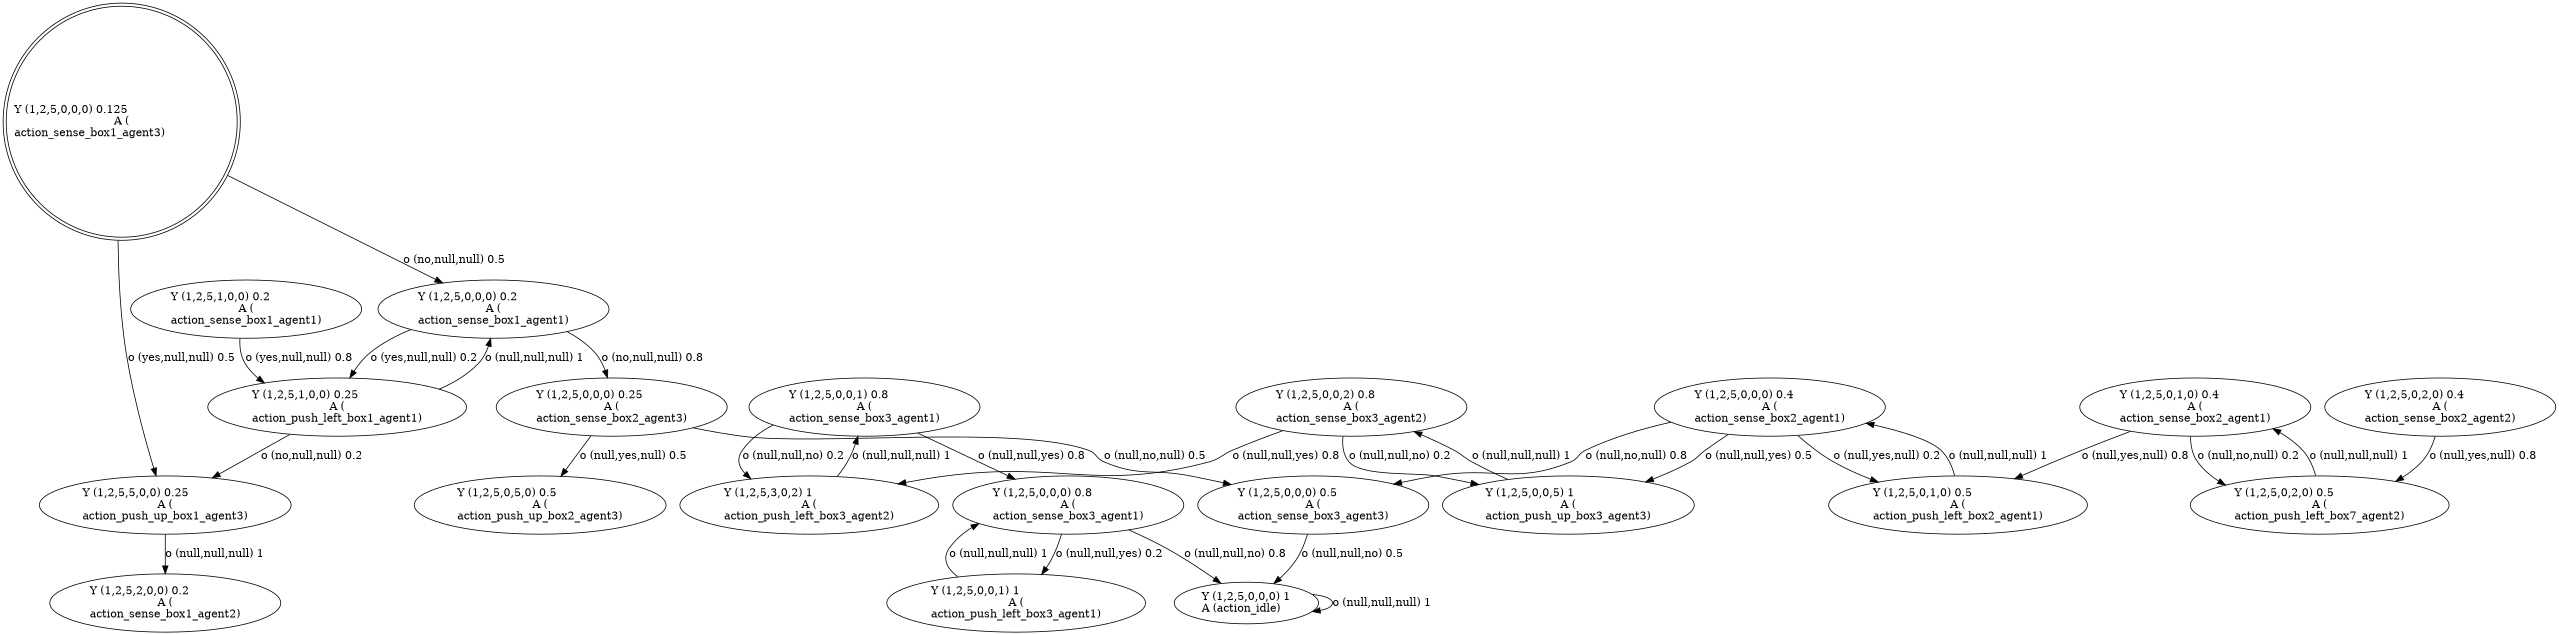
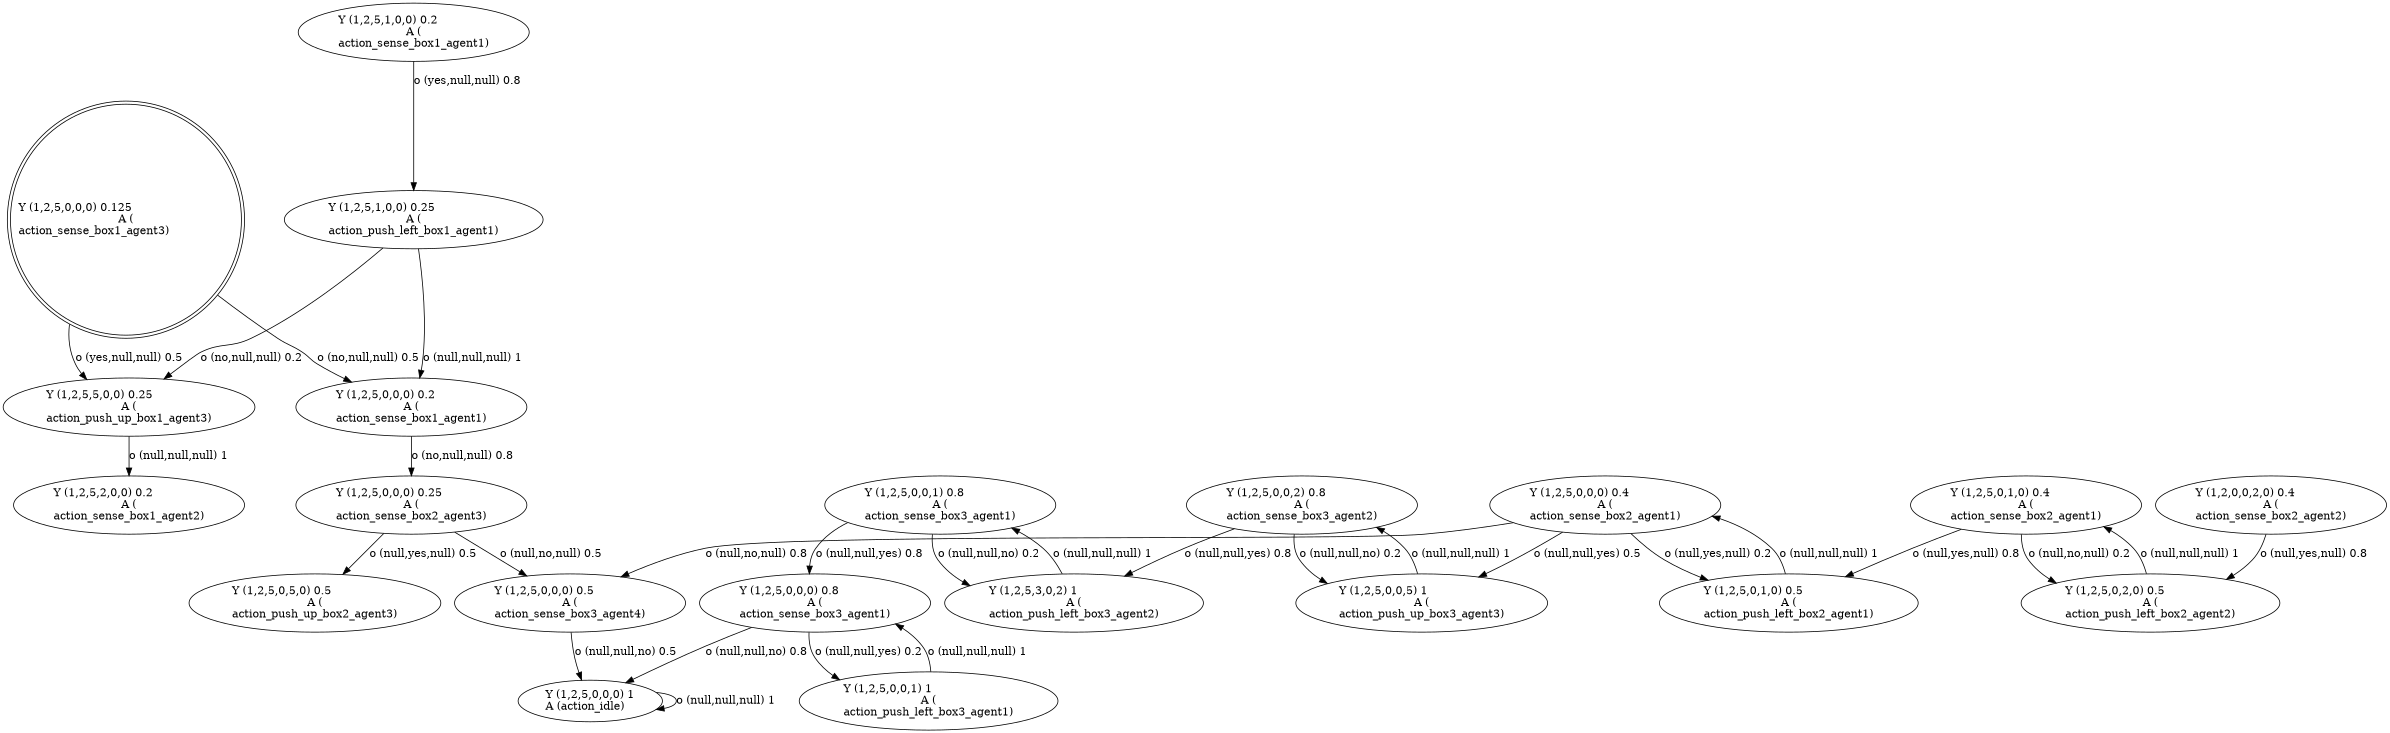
  digraph {
    n1 [label="Y (1,2,5,0,0,0) 0.125\lA (\naction_sense_box1_agent3)\l" labeljust=l shape=doublecircle]
    n2 [label="Y (1,2,5,5,0,0) 0.25\lA (\naction_push_up_box1_agent3)\l"]
    n3 [label="Y (1,2,5,0,0,0) 0.2\lA (\naction_sense_box1_agent1)\l"]
    n4 [label="Y (1,2,5,2,0,0) 0.2\lA (\naction_sense_box1_agent2)\l"]
    n5 [label="Y (1,2,5,0,0,0) 0.25\lA (\naction_sense_box2_agent3)\l"]
-   n6 [label="Y (1,2,5,0,0,0) 0.5\lA (\naction_sense_box3_agent3)\l"]
+   n6 [label="Y (1,2,5,0,0,0) 0.5\lA (\naction_sense_box3_agent4)\l"]
    n7 [label="Y (1,2,5,0,5,0) 0.5\lA (\naction_push_up_box2_agent3)\l"]
    n8 [label="Y (1,2,5,1,0,0) 0.25\lA (\naction_push_left_box1_agent1)\l"]
    n9 [label="Y (1,2,5,1,0,0) 0.2\lA (\naction_sense_box1_agent1)\l"]
    n10 [label="Y (1,2,5,0,0,0) 0.4\lA (\naction_sense_box2_agent1)\l"]
    n11 [label="Y (1,2,5,0,1,0) 0.5\lA (\naction_push_left_box2_agent1)\l"]
    n12 [label="Y (1,2,5,0,0,5) 1\lA (\naction_push_up_box3_agent3)\l"]
    n13 [label="Y (1,2,5,0,0,0) 1\lA (action_idle)\l"]
    n14 [label="Y (1,2,5,3,0,2) 1\lA (\naction_push_left_box3_agent2)\l"]
    n15 [label="Y (1,2,5,0,0,1) 0.8\lA (\naction_sense_box3_agent1)\l"]
    n16 [label="Y (1,2,5,0,0,0) 0.8\lA (\naction_sense_box3_agent1)\l"]
    n17 [label="Y (1,2,5,0,0,2) 0.8\lA (\naction_sense_box3_agent2)\l"]
    n18 [label="Y (1,2,5,0,0,1) 1\lA (\naction_push_left_box3_agent1)\l"]
-   n19 [label="Y (1,2,5,0,2,0) 0.5\lA (\naction_push_left_box7_agent2)\l"]
+   n19 [label="Y (1,2,5,0,2,0) 0.5\lA (\naction_push_left_box2_agent2)\l"]
    n20 [label="Y (1,2,5,0,1,0) 0.4\lA (\naction_sense_box2_agent1)\l"]
-   n21 [label="Y (1,2,5,0,2,0) 0.4\lA (\naction_sense_box2_agent2)\l"]
+   n21 [label="Y (1,2,0,0,2,0) 0.4\lA (\naction_sense_box2_agent2)\l"]
    n1 -> n2 [label="o (yes,null,null) 0.5\l"]
    n1 -> n3 [label="o (no,null,null) 0.5\l"]
    n2 -> n4 [label="o (null,null,null) 1\l"]
    n3 -> n5 [label="o (no,null,null) 0.8\l"]
-   n3 -> n8 [label="o (yes,null,null) 0.2\l"]
    n5 -> n6 [label="o (null,no,null) 0.5\l"]
    n5 -> n7 [label="o (null,yes,null) 0.5\l"]
    n6 -> n13 [label="o (null,null,no) 0.5\l"]
    n8 -> n2 [label="o (no,null,null) 0.2\l"]
    n8 -> n3 [label="o (null,null,null) 1\l"]
    n9 -> n8 [label="o (yes,null,null) 0.8\l"]
    n10 -> n6 [label="o (null,no,null) 0.8\l"]
    n10 -> n11 [label="o (null,yes,null) 0.2\l"]
    n10 -> n12 [label="o (null,null,yes) 0.5\l"]
    n11 -> n10 [label="o (null,null,null) 1\l"]
    n12 -> n17 [label="o (null,null,null) 1\l"]
    n13 -> n13 [label="o (null,null,null) 1\l"]
    n14 -> n15 [label="o (null,null,null) 1\l"]
    n15 -> n14 [label="o (null,null,no) 0.2\l"]
    n15 -> n16 [label="o (null,null,yes) 0.8\l"]
    n16 -> n13 [label="o (null,null,no) 0.8\l"]
    n16 -> n18 [label="o (null,null,yes) 0.2\l"]
    n17 -> n12 [label="o (null,null,no) 0.2\l"]
    n17 -> n14 [label="o (null,null,yes) 0.8\l"]
    n18 -> n16 [label="o (null,null,null) 1\l"]
    n19 -> n20 [label="o (null,null,null) 1\l"]
    n20 -> n11 [label="o (null,yes,null) 0.8\l"]
    n20 -> n19 [label="o (null,no,null) 0.2\l"]
    n21 -> n19 [label="o (null,yes,null) 0.8\l"]
  }
